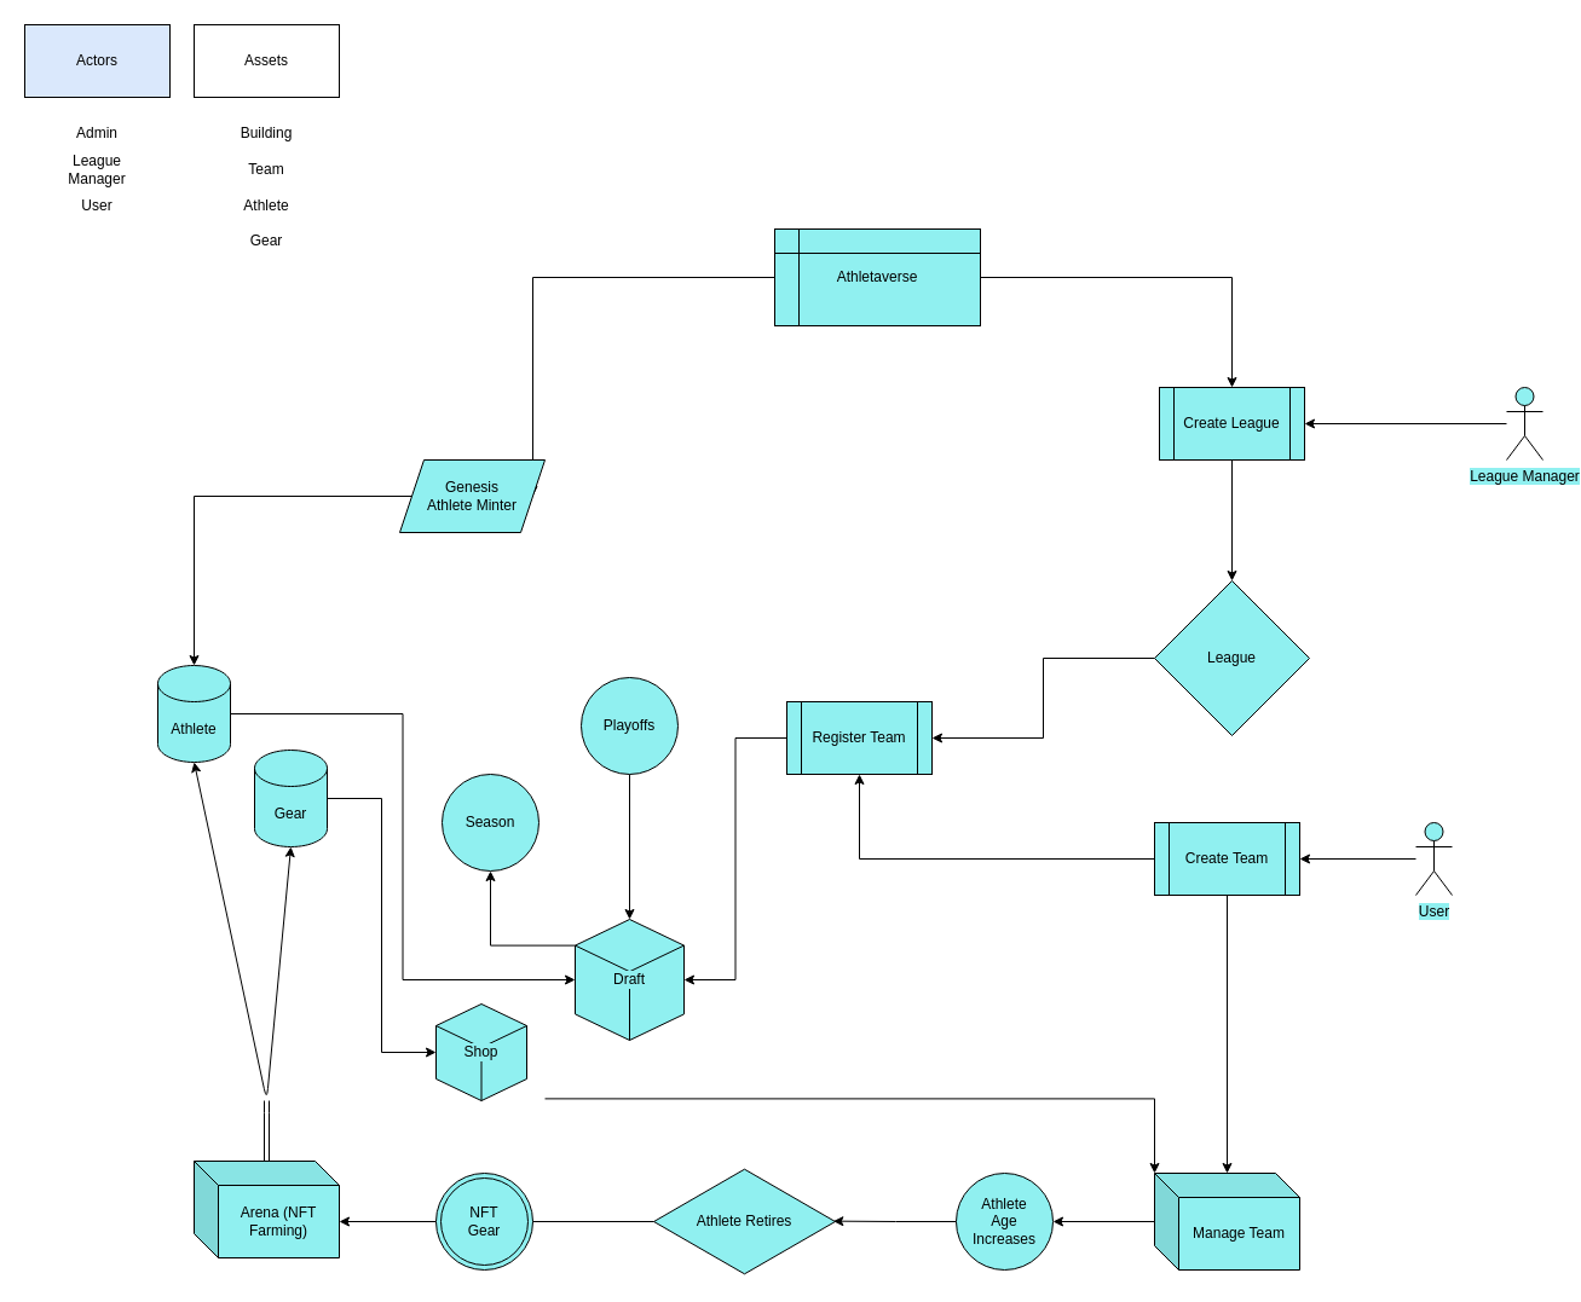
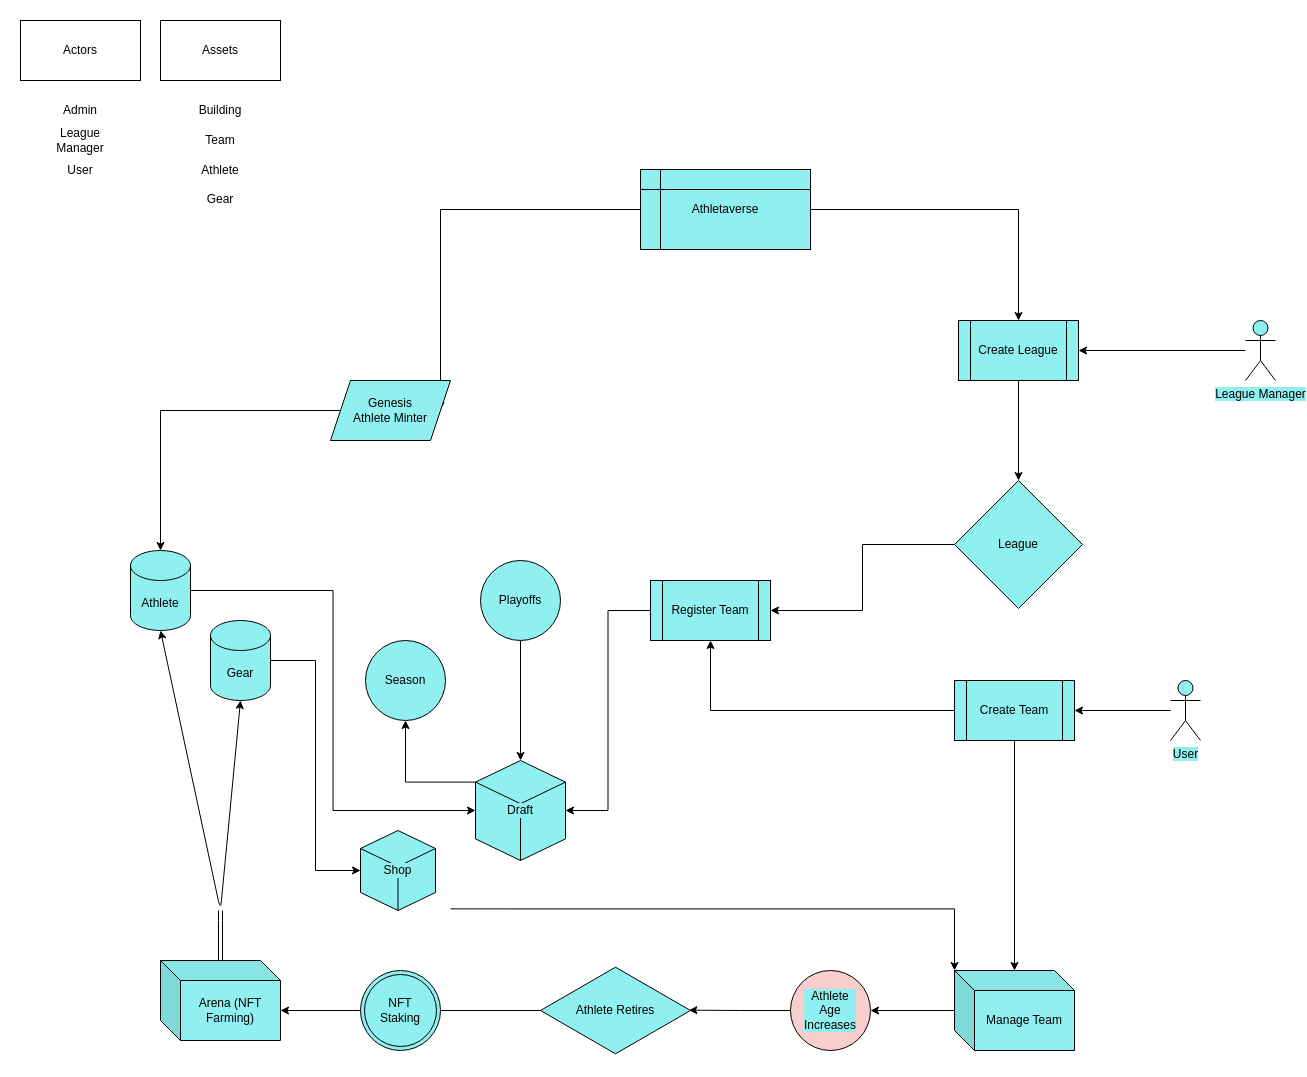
  <mxCell id="0" />
  <mxCell id="1" parent="0" />
- <mxCell id="2" value="Actors&lt;br&gt;" style="rounded=0;whiteSpace=wrap;html=1;fillColor=#dae8fc;" parent="1" vertex="1"><mxGeometry x="20" y="20" width="120" height="60" as="geometry" /></mxCell>
+ <mxCell id="2" value="Actors&lt;br&gt;" style="rounded=0;whiteSpace=wrap;html=1;" parent="1" vertex="1"><mxGeometry x="20" y="20" width="120" height="60" as="geometry" /></mxCell>
  <mxCell id="3" value="Assets&lt;br&gt;" style="rounded=0;whiteSpace=wrap;html=1;" parent="1" vertex="1"><mxGeometry x="160" y="20" width="120" height="60" as="geometry" /></mxCell>
  <mxCell id="4" value="League Manager" style="text;html=1;strokeColor=none;fillColor=none;align=center;verticalAlign=middle;whiteSpace=wrap;rounded=0;" parent="1" vertex="1"><mxGeometry x="60" y="130" width="40" height="20" as="geometry" /></mxCell>
  <mxCell id="5" value="User" style="text;html=1;strokeColor=none;fillColor=none;align=center;verticalAlign=middle;whiteSpace=wrap;rounded=0;" parent="1" vertex="1"><mxGeometry x="60" y="160" width="40" height="20" as="geometry" /></mxCell>
  <mxCell id="6" value="Admin" style="text;html=1;align=center;verticalAlign=middle;whiteSpace=wrap;rounded=0;shadow=0;" parent="1" vertex="1"><mxGeometry x="60" y="100" width="40" height="20" as="geometry" /></mxCell>
  <mxCell id="7" value="Building" style="text;html=1;strokeColor=none;fillColor=none;align=center;verticalAlign=middle;whiteSpace=wrap;rounded=0;" parent="1" vertex="1"><mxGeometry x="200" y="100" width="40" height="20" as="geometry" /></mxCell>
  <mxCell id="8" value="Team" style="text;html=1;strokeColor=none;fillColor=none;align=center;verticalAlign=middle;whiteSpace=wrap;rounded=0;" parent="1" vertex="1"><mxGeometry x="200" y="130" width="40" height="20" as="geometry" /></mxCell>
  <mxCell id="9" value="Athlete" style="text;html=1;strokeColor=none;fillColor=none;align=center;verticalAlign=middle;whiteSpace=wrap;rounded=0;" parent="1" vertex="1"><mxGeometry x="200" y="160" width="40" height="20" as="geometry" /></mxCell>
  <mxCell id="10" value="Gear" style="text;html=1;strokeColor=none;fillColor=none;align=center;verticalAlign=middle;whiteSpace=wrap;rounded=0;" parent="1" vertex="1"><mxGeometry x="200" y="189" width="40" height="20" as="geometry" /></mxCell>
  <mxCell id="11" style="edgeStyle=orthogonalEdgeStyle;rounded=0;orthogonalLoop=1;jettySize=auto;html=1;entryX=1;entryY=0.5;entryDx=0;entryDy=0;" parent="1" source="12" target="42" edge="1"><mxGeometry relative="1" as="geometry" /></mxCell>
  <mxCell id="12" value="League" style="rhombus;whiteSpace=wrap;html=1;shadow=0;labelBackgroundColor=#90F0F0;fillColor=#90F0F0;" parent="1" vertex="1"><mxGeometry x="954" y="480" width="128" height="128" as="geometry" /></mxCell>
  <mxCell id="13" style="edgeStyle=orthogonalEdgeStyle;rounded=0;orthogonalLoop=1;jettySize=auto;html=1;entryX=0;entryY=0.5;entryDx=0;entryDy=0;entryPerimeter=0;" parent="1" source="14" target="34" edge="1"><mxGeometry relative="1" as="geometry" /></mxCell>
  <mxCell id="14" value="Athlete" style="shape=cylinder3;whiteSpace=wrap;html=1;boundedLbl=1;backgroundOutline=1;size=15;shadow=0;labelBackgroundColor=#90F0F0;fillColor=#90F0F0;" parent="1" vertex="1"><mxGeometry x="130" y="550" width="60" height="80" as="geometry" /></mxCell>
  <mxCell id="15" style="edgeStyle=orthogonalEdgeStyle;rounded=0;orthogonalLoop=1;jettySize=auto;html=1;entryX=0;entryY=0.5;entryDx=0;entryDy=0;entryPerimeter=0;" parent="1" source="16" target="36" edge="1"><mxGeometry relative="1" as="geometry" /></mxCell>
  <mxCell id="16" value="Gear&lt;br&gt;" style="shape=cylinder3;whiteSpace=wrap;html=1;boundedLbl=1;backgroundOutline=1;size=15;shadow=0;labelBackgroundColor=#90F0F0;fillColor=#90F0F0;" parent="1" vertex="1"><mxGeometry x="210" y="620" width="60" height="80" as="geometry" /></mxCell>
  <mxCell id="17" style="edgeStyle=orthogonalEdgeStyle;rounded=0;orthogonalLoop=1;jettySize=auto;html=1;" parent="1" source="18" target="46" edge="1"><mxGeometry relative="1" as="geometry" /></mxCell>
  <mxCell id="18" value="Manage Team" style="shape=cube;whiteSpace=wrap;html=1;boundedLbl=1;backgroundOutline=1;darkOpacity=0.05;darkOpacity2=0.1;shadow=0;labelBackgroundColor=#90F0F0;fillColor=#90F0F0;" parent="1" vertex="1"><mxGeometry x="954" y="970" width="120" height="80" as="geometry" /></mxCell>
  <mxCell id="19" style="edgeStyle=orthogonalEdgeStyle;rounded=0;orthogonalLoop=1;jettySize=auto;html=1;entryX=0.5;entryY=0;entryDx=0;entryDy=0;" parent="1" source="21" target="48" edge="1"><mxGeometry relative="1" as="geometry" /></mxCell>
  <mxCell id="20" style="edgeStyle=orthogonalEdgeStyle;rounded=0;orthogonalLoop=1;jettySize=auto;html=1;entryX=1;entryY=0.5;entryDx=0;entryDy=0;" parent="1" source="21" target="32" edge="1"><mxGeometry relative="1" as="geometry" /></mxCell>
- <mxCell id="21" value="Athletaverse" style="shape=internalStorage;whiteSpace=wrap;html=1;backgroundOutline=1;shadow=0;labelBackgroundColor=#90F0F0;fillColor=#90F0F0;" parent="1" vertex="1"><mxGeometry x="640" y="189" width="170" height="80" as="geometry" /></mxCell>
+ <mxCell id="21" value="Athletaverse" style="shape=internalStorage;whiteSpace=wrap;html=1;backgroundOutline=1;shadow=0;labelBackgroundColor=#90F0F0;fillColor=#90F0F0;" parent="1" vertex="1"><mxGeometry x="640" y="169" width="170" height="80" as="geometry" /></mxCell>
  <mxCell id="22" style="edgeStyle=orthogonalEdgeStyle;shape=link;rounded=0;orthogonalLoop=1;jettySize=auto;html=1;" parent="1" source="23" edge="1"><mxGeometry relative="1" as="geometry"><mxPoint x="220" y="910" as="targetPoint" /><Array as="points"><mxPoint x="220" y="920" /></Array></mxGeometry></mxCell>
  <mxCell id="23" value="Arena (NFT Farming)" style="shape=cube;whiteSpace=wrap;html=1;boundedLbl=1;backgroundOutline=1;darkOpacity=0.05;darkOpacity2=0.1;shadow=0;labelBackgroundColor=#90F0F0;fillColor=#90F0F0;" parent="1" vertex="1"><mxGeometry x="160" y="960" width="120" height="80" as="geometry" /></mxCell>
  <mxCell id="24" style="edgeStyle=orthogonalEdgeStyle;rounded=0;orthogonalLoop=1;jettySize=auto;html=1;entryX=0;entryY=0;entryDx=120;entryDy=50;entryPerimeter=0;" parent="1" source="26" target="23" edge="1"><mxGeometry relative="1" as="geometry" /></mxCell>
  <mxCell id="25" value="Athlete Retires" style="html=1;whiteSpace=wrap;aspect=fixed;shape=isoRectangle;shadow=0;labelBackgroundColor=#90F0F0;fillColor=#90F0F0;" parent="1" vertex="1"><mxGeometry x="540" y="965" width="150" height="90" as="geometry" /></mxCell>
- <mxCell id="26" value="NFT &lt;br&gt;Gear" style="ellipse;shape=doubleEllipse;whiteSpace=wrap;html=1;aspect=fixed;shadow=0;labelBackgroundColor=#90F0F0;fillColor=#90F0F0;" parent="1" vertex="1"><mxGeometry x="360" y="970" width="80" height="80" as="geometry" /></mxCell>
+ <mxCell id="26" value="NFT &lt;br&gt;Staking" style="ellipse;shape=doubleEllipse;whiteSpace=wrap;html=1;aspect=fixed;shadow=0;labelBackgroundColor=#90F0F0;fillColor=#90F0F0;" parent="1" vertex="1"><mxGeometry x="360" y="970" width="80" height="80" as="geometry" /></mxCell>
  <mxCell id="27" style="edgeStyle=orthogonalEdgeStyle;rounded=0;orthogonalLoop=1;jettySize=auto;html=1;endArrow=none;" parent="1" source="25" target="26" edge="1"><mxGeometry relative="1" as="geometry"><mxPoint x="620" y="1089" as="sourcePoint" /><mxPoint x="380" y="1090" as="targetPoint" /></mxGeometry></mxCell>
  <mxCell id="28" value="" style="endArrow=classic;startArrow=classic;html=1;exitX=0.5;exitY=1;exitDx=0;exitDy=0;exitPerimeter=0;entryX=0.5;entryY=1;entryDx=0;entryDy=0;entryPerimeter=0;" parent="1" source="14" target="16" edge="1"><mxGeometry width="50" height="50" relative="1" as="geometry"><mxPoint x="580" y="810" as="sourcePoint" /><mxPoint x="630" y="760" as="targetPoint" /><Array as="points"><mxPoint x="220" y="910" /></Array></mxGeometry></mxCell>
  <mxCell id="29" style="edgeStyle=orthogonalEdgeStyle;rounded=0;orthogonalLoop=1;jettySize=auto;html=1;entryX=1;entryY=0.5;entryDx=0;entryDy=0;" edge="1" parent="1" source="30" target="39"><mxGeometry relative="1" as="geometry" /></mxCell>
  <mxCell id="30" value="User" style="shape=umlActor;verticalLabelPosition=bottom;verticalAlign=top;html=1;outlineConnect=0;shadow=0;labelBackgroundColor=#90F0F0;fillColor=#90F0F0;" parent="1" vertex="1"><mxGeometry x="1170" y="680" width="30" height="60" as="geometry" /></mxCell>
  <mxCell id="31" style="edgeStyle=orthogonalEdgeStyle;rounded=0;orthogonalLoop=1;jettySize=auto;html=1;entryX=0.5;entryY=0;entryDx=0;entryDy=0;entryPerimeter=0;" parent="1" source="32" target="14" edge="1"><mxGeometry relative="1" as="geometry" /></mxCell>
  <mxCell id="32" value="Genesis &lt;br&gt;Athlete Minter" style="shape=parallelogram;perimeter=parallelogramPerimeter;whiteSpace=wrap;html=1;fixedSize=1;shadow=0;labelBackgroundColor=#90F0F0;fillColor=#90F0F0;" parent="1" vertex="1"><mxGeometry x="330" y="380" width="120" height="60" as="geometry" /></mxCell>
  <mxCell id="33" style="edgeStyle=orthogonalEdgeStyle;rounded=0;orthogonalLoop=1;jettySize=auto;html=1;exitX=0;exitY=0;exitDx=0;exitDy=21.607;exitPerimeter=0;entryX=0.5;entryY=1;entryDx=0;entryDy=0;" parent="1" source="34" target="40" edge="1"><mxGeometry relative="1" as="geometry" /></mxCell>
  <mxCell id="34" value="Draft" style="html=1;whiteSpace=wrap;shape=isoCube2;backgroundOutline=1;isoAngle=15;shadow=0;labelBackgroundColor=#90F0F0;fillColor=#90F0F0;" parent="1" vertex="1"><mxGeometry x="475" y="760" width="90" height="100" as="geometry" /></mxCell>
  <mxCell id="35" style="edgeStyle=orthogonalEdgeStyle;rounded=0;orthogonalLoop=1;jettySize=auto;html=1;exitX=0;exitY=0;exitDx=90;exitDy=78.393;exitPerimeter=0;entryX=0;entryY=0;entryDx=0;entryDy=0;entryPerimeter=0;" parent="1" source="36" target="18" edge="1"><mxGeometry relative="1" as="geometry" /></mxCell>
  <mxCell id="36" value="Shop" style="html=1;whiteSpace=wrap;shape=isoCube2;backgroundOutline=1;isoAngle=15;shadow=0;labelBackgroundColor=#90F0F0;fillColor=#90F0F0;" parent="1" vertex="1"><mxGeometry x="360" y="830" width="75" height="80" as="geometry" /></mxCell>
  <mxCell id="37" style="edgeStyle=orthogonalEdgeStyle;rounded=0;orthogonalLoop=1;jettySize=auto;html=1;" parent="1" source="39" target="18" edge="1"><mxGeometry relative="1" as="geometry" /></mxCell>
  <mxCell id="38" style="edgeStyle=orthogonalEdgeStyle;rounded=0;orthogonalLoop=1;jettySize=auto;html=1;" parent="1" source="39" target="42" edge="1"><mxGeometry relative="1" as="geometry" /></mxCell>
  <mxCell id="39" value="Create Team" style="shape=process;whiteSpace=wrap;html=1;backgroundOutline=1;shadow=0;labelBackgroundColor=#90F0F0;fillColor=#90F0F0;" parent="1" vertex="1"><mxGeometry x="954" y="680" width="120" height="60" as="geometry" /></mxCell>
  <mxCell id="40" value="Season" style="ellipse;whiteSpace=wrap;html=1;aspect=fixed;shadow=0;labelBackgroundColor=#90F0F0;fillColor=#90F0F0;" parent="1" vertex="1"><mxGeometry x="365" y="640" width="80" height="80" as="geometry" /></mxCell>
  <mxCell id="41" style="edgeStyle=orthogonalEdgeStyle;rounded=0;orthogonalLoop=1;jettySize=auto;html=1;entryX=1;entryY=0.5;entryDx=0;entryDy=0;entryPerimeter=0;" parent="1" source="42" target="34" edge="1"><mxGeometry relative="1" as="geometry" /></mxCell>
  <mxCell id="42" value="Register Team" style="shape=process;whiteSpace=wrap;html=1;backgroundOutline=1;shadow=0;labelBackgroundColor=#90F0F0;fillColor=#90F0F0;" parent="1" vertex="1"><mxGeometry x="650" y="580" width="120" height="60" as="geometry" /></mxCell>
  <mxCell id="43" style="edgeStyle=orthogonalEdgeStyle;rounded=0;orthogonalLoop=1;jettySize=auto;html=1;entryX=0.5;entryY=0;entryDx=0;entryDy=0;entryPerimeter=0;" parent="1" source="44" target="34" edge="1"><mxGeometry relative="1" as="geometry" /></mxCell>
  <mxCell id="44" value="Playoffs" style="ellipse;whiteSpace=wrap;html=1;aspect=fixed;shadow=0;labelBackgroundColor=#90F0F0;fillColor=#90F0F0;" parent="1" vertex="1"><mxGeometry x="480" y="560" width="80" height="80" as="geometry" /></mxCell>
  <mxCell id="45" style="edgeStyle=orthogonalEdgeStyle;rounded=0;orthogonalLoop=1;jettySize=auto;html=1;entryX=0.989;entryY=0.496;entryDx=0;entryDy=0;entryPerimeter=0;" parent="1" source="46" target="25" edge="1"><mxGeometry relative="1" as="geometry" /></mxCell>
- <mxCell id="46" value="Athlete&lt;br&gt;Age &lt;br&gt;Increases" style="ellipse;whiteSpace=wrap;html=1;aspect=fixed;shadow=0;labelBackgroundColor=#90F0F0;fillColor=#90F0F0;" parent="1" vertex="1"><mxGeometry x="790" y="970" width="80" height="80" as="geometry" /></mxCell>
+ <mxCell id="46" value="Athlete&lt;br&gt;Age &lt;br&gt;Increases" style="ellipse;whiteSpace=wrap;html=1;aspect=fixed;shadow=0;labelBackgroundColor=#90F0F0;fillColor=#f8cecc;" parent="1" vertex="1"><mxGeometry x="790" y="970" width="80" height="80" as="geometry" /></mxCell>
  <mxCell id="47" style="edgeStyle=orthogonalEdgeStyle;rounded=0;orthogonalLoop=1;jettySize=auto;html=1;" edge="1" parent="1" source="48" target="12"><mxGeometry relative="1" as="geometry" /></mxCell>
  <mxCell id="48" value="Create League" style="shape=process;whiteSpace=wrap;html=1;backgroundOutline=1;shadow=0;labelBackgroundColor=#90F0F0;fillColor=#90F0F0;" vertex="1" parent="1"><mxGeometry x="958" y="320" width="120" height="60" as="geometry" /></mxCell>
  <mxCell id="49" style="edgeStyle=orthogonalEdgeStyle;rounded=0;orthogonalLoop=1;jettySize=auto;html=1;entryX=1;entryY=0.5;entryDx=0;entryDy=0;" edge="1" parent="1" source="50" target="48"><mxGeometry relative="1" as="geometry" /></mxCell>
  <mxCell id="50" value="League Manager" style="shape=umlActor;verticalLabelPosition=bottom;verticalAlign=top;html=1;outlineConnect=0;shadow=0;labelBackgroundColor=#90F0F0;fillColor=#90F0F0;" vertex="1" parent="1"><mxGeometry x="1245" y="320" width="30" height="60" as="geometry" /></mxCell>
